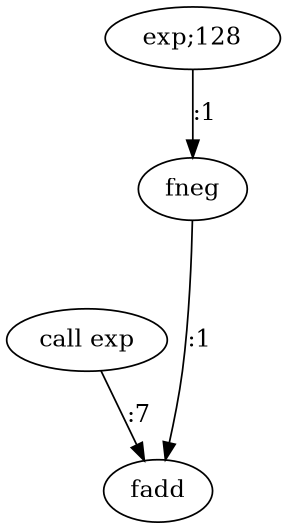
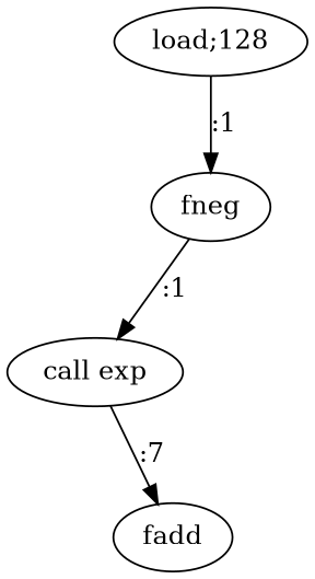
  digraph {
-   n1 [label="exp;128"]
+   n1 [label="load;128"]
    n2 [label=fneg]
    n3 [label="call exp"]
    n4 [label=fadd]
    n1 -> n2 [label=":1"]
-   n2 -> n4 [label=":1"]
+   n2 -> n3 [label=":1"]
    n3 -> n4 [label=":7"]
  }
